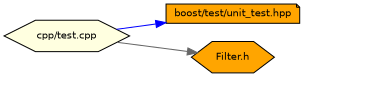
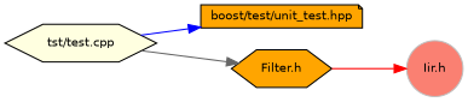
  digraph {
    rankdir=LR
    node [color=black fillcolor=orange fontname=Helvetica fontsize=10 shape=hexagon style=filled]
    edge [fontname=Helvetica fontsize=10 labelfontname=Helvetica labelfontsize=10 style=solid]
-   n1 [fillcolor=lightyellow fontcolor=black height=0.2 label="cpp/test.cpp" width=0.4]
+   n1 [fillcolor=lightyellow fontcolor=black height=0.2 label="tst/test.cpp" width=0.4]
    n2 [height=0.2 label="boost/test/unit_test.hpp" shape=note width=0.4]
    n3 [height=0.2 label="Filter.h" width=0.4]
+   n4 [color=grey75 fillcolor=salmon height=0.2 label="Iir.h" shape=circle width=0.4]
    n1 -> n2 [color=blue]
    n1 -> n3 [color=gray40]
+   n3 -> n4 [color=red]
  }
